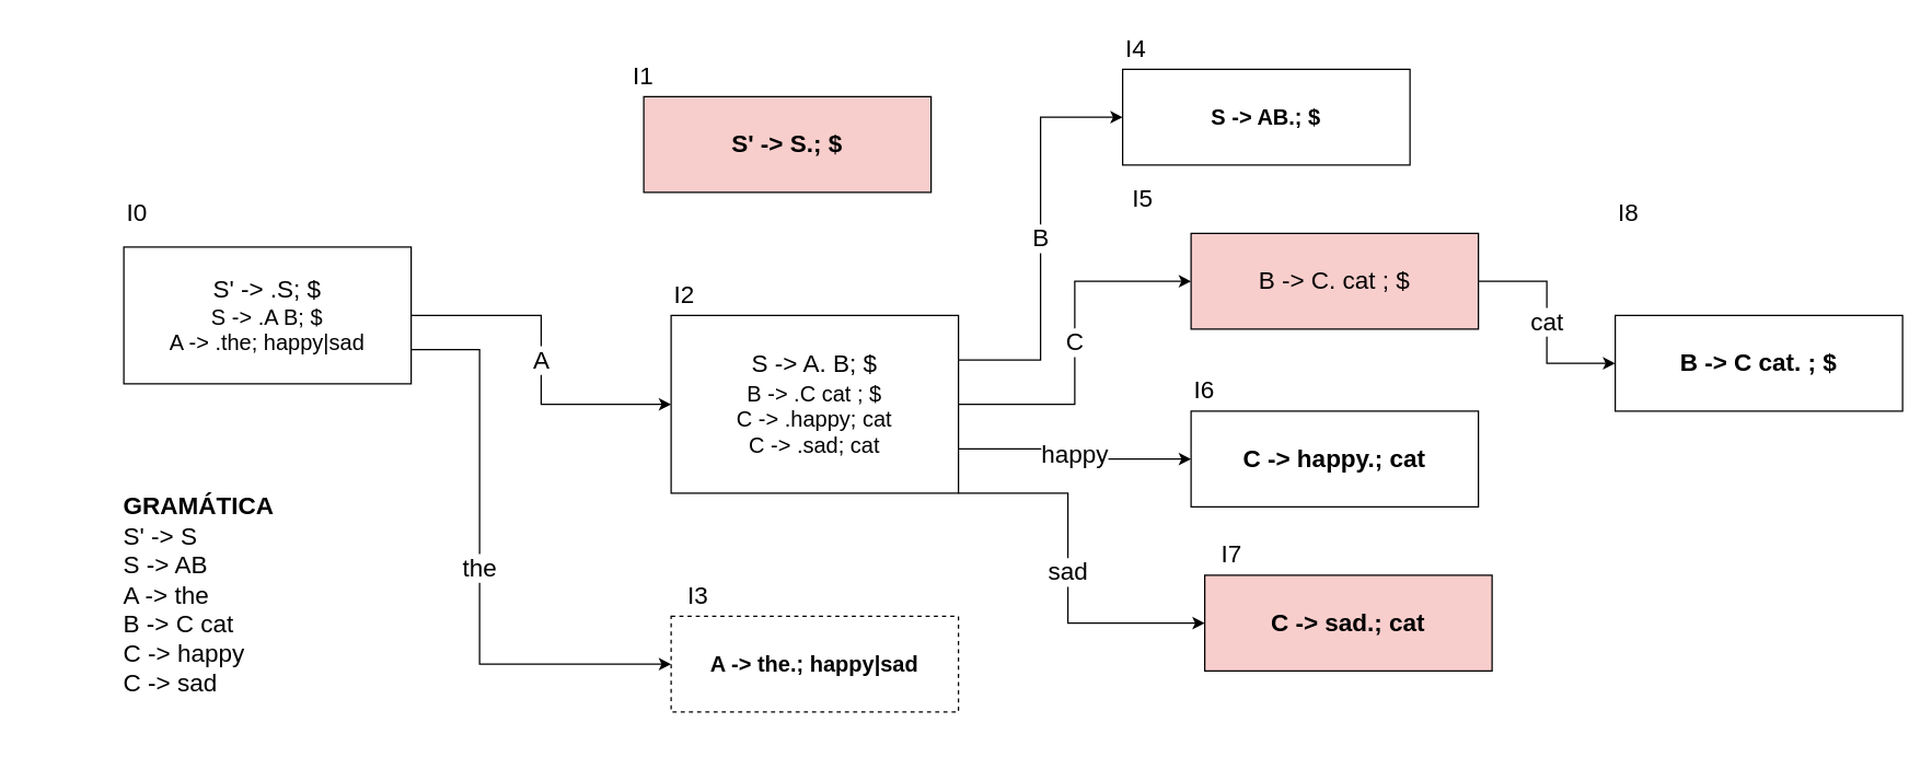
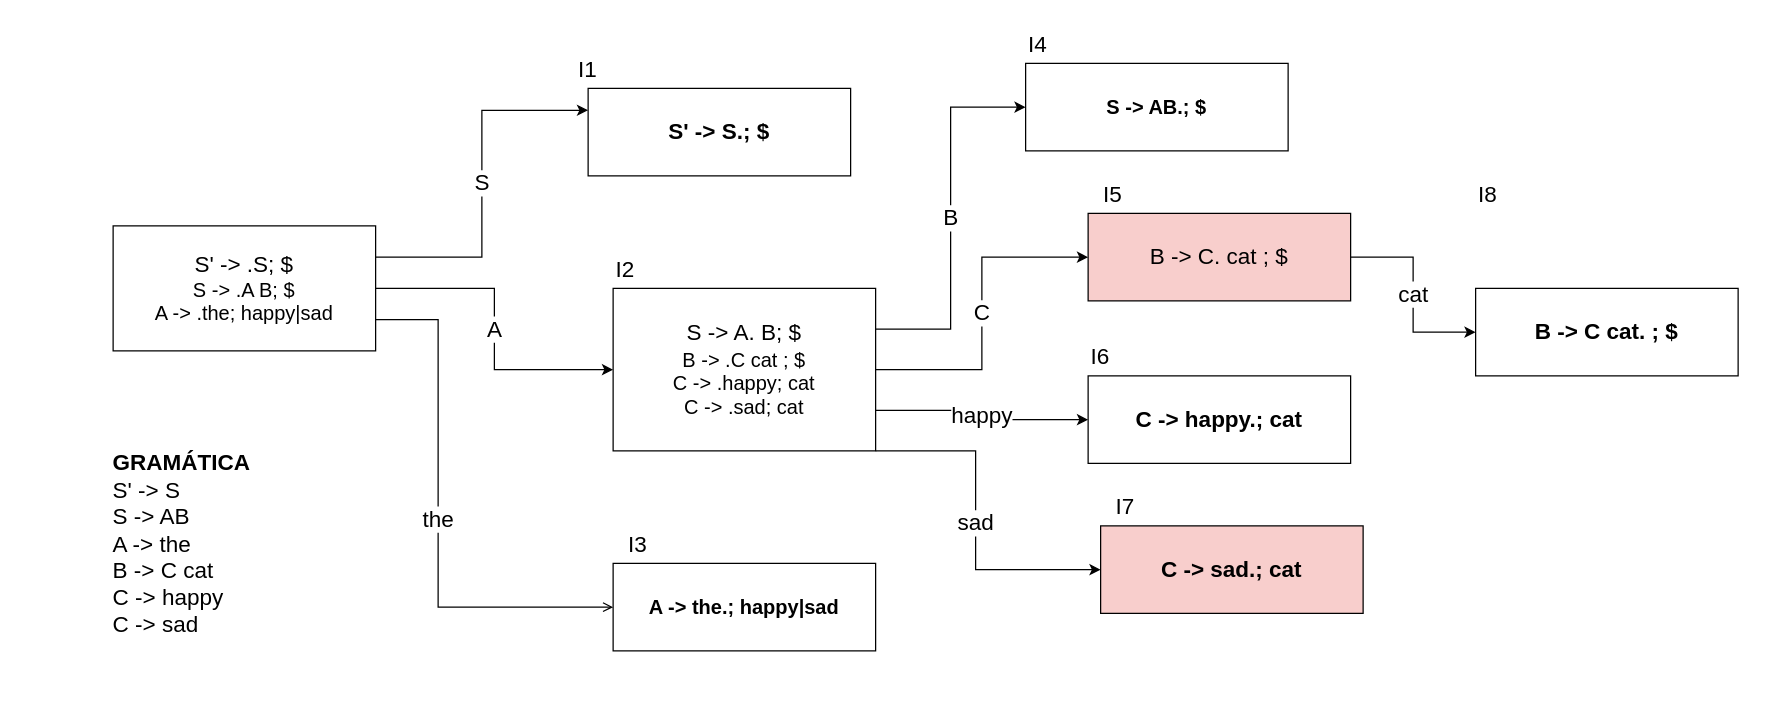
  <mxCell id="0" />
  <mxCell id="1" parent="0" />
+ <mxCell id="2" value="S" style="edgeStyle=orthogonalEdgeStyle;rounded=0;orthogonalLoop=1;jettySize=auto;html=1;exitX=1;exitY=0.25;exitDx=0;exitDy=0;entryX=0;entryY=0.25;entryDx=0;entryDy=0;fontSize=18;" parent="1" source="5" target="8" edge="1"><mxGeometry relative="1" as="geometry" /></mxCell>
  <mxCell id="3" value="A" style="edgeStyle=orthogonalEdgeStyle;rounded=0;orthogonalLoop=1;jettySize=auto;html=1;exitX=1;exitY=0.5;exitDx=0;exitDy=0;entryX=0;entryY=0.5;entryDx=0;entryDy=0;fontSize=18;" parent="1" source="5" target="14" edge="1"><mxGeometry relative="1" as="geometry" /></mxCell>
- <mxCell id="4" value="the" style="edgeStyle=orthogonalEdgeStyle;rounded=0;orthogonalLoop=1;jettySize=auto;html=1;exitX=1;exitY=0.75;exitDx=0;exitDy=0;entryX=0;entryY=0.5;entryDx=0;entryDy=0;fontSize=18;" parent="1" source="5" target="16" edge="1"><mxGeometry relative="1" as="geometry"><Array as="points"><mxPoint x="350" y="255" /><mxPoint x="350" y="485" /></Array></mxGeometry></mxCell>
+ <mxCell id="4" value="the" style="edgeStyle=orthogonalEdgeStyle;rounded=0;orthogonalLoop=1;jettySize=auto;html=1;exitX=1;exitY=0.75;exitDx=0;exitDy=0;entryX=0;entryY=0.5;entryDx=0;entryDy=0;fontSize=18;endArrow=open;" parent="1" source="5" target="16" edge="1"><mxGeometry relative="1" as="geometry"><Array as="points"><mxPoint x="350" y="255" /><mxPoint x="350" y="485" /></Array></mxGeometry></mxCell>
  <mxCell id="5" value="&lt;div&gt;&lt;font style=&quot;font-size: 18px&quot;&gt;S' -&amp;gt; .S; $&lt;/font&gt;&lt;/div&gt;&lt;div&gt;&lt;font size=&quot;3&quot;&gt;S -&amp;gt; .A B; $&lt;/font&gt;&lt;/div&gt;&lt;div&gt;&lt;font size=&quot;3&quot;&gt;A -&amp;gt; .the; happy|sad&lt;/font&gt;&lt;/div&gt;" style="rounded=0;whiteSpace=wrap;html=1;" parent="1" vertex="1"><mxGeometry x="90" y="180" width="210" height="100" as="geometry" /></mxCell>
- <mxCell id="6" value="I0" style="text;html=1;strokeColor=none;fillColor=none;align=center;verticalAlign=middle;whiteSpace=wrap;rounded=0;fontSize=18;" parent="1" vertex="1"><mxGeometry x="70" y="140" width="60" height="30" as="geometry" /></mxCell>
  <mxCell id="7" value="&lt;div&gt;&lt;b style=&quot;text-align: left&quot;&gt;GRAMÁTICA&lt;/b&gt;&lt;br&gt;&lt;/div&gt;&lt;div style=&quot;text-align: left&quot;&gt;S' -&amp;gt; S&amp;nbsp;&lt;/div&gt;&lt;div style=&quot;text-align: left&quot;&gt;S -&amp;gt; AB&lt;/div&gt;&lt;div style=&quot;text-align: left&quot;&gt;A -&amp;gt; the&lt;/div&gt;&lt;div style=&quot;text-align: left&quot;&gt;B -&amp;gt; C cat&lt;/div&gt;&lt;div style=&quot;text-align: left&quot;&gt;C -&amp;gt; happy&lt;/div&gt;&lt;div style=&quot;text-align: left&quot;&gt;C -&amp;gt; sad&lt;/div&gt;" style="text;html=1;strokeColor=none;fillColor=none;align=center;verticalAlign=middle;whiteSpace=wrap;rounded=0;fontSize=18;" parent="1" vertex="1"><mxGeometry x="20" y="330" width="250" height="210" as="geometry" /></mxCell>
- <mxCell id="8" value="&lt;span style=&quot;font-size: 18px&quot;&gt;&lt;b&gt;S' -&amp;gt; S.; $&lt;/b&gt;&lt;/span&gt;" style="rounded=0;whiteSpace=wrap;html=1;fillColor=#f8cecc;" parent="1" vertex="1"><mxGeometry x="470" y="70" width="210" height="70" as="geometry" /></mxCell>
+ <mxCell id="8" value="&lt;span style=&quot;font-size: 18px&quot;&gt;&lt;b&gt;S' -&amp;gt; S.; $&lt;/b&gt;&lt;/span&gt;" style="rounded=0;whiteSpace=wrap;html=1;" parent="1" vertex="1"><mxGeometry x="470" y="70" width="210" height="70" as="geometry" /></mxCell>
  <mxCell id="9" value="I1" style="text;html=1;strokeColor=none;fillColor=none;align=center;verticalAlign=middle;whiteSpace=wrap;rounded=0;fontSize=18;" parent="1" vertex="1"><mxGeometry x="440" y="40" width="60" height="30" as="geometry" /></mxCell>
  <mxCell id="10" value="B" style="edgeStyle=orthogonalEdgeStyle;rounded=0;orthogonalLoop=1;jettySize=auto;html=1;exitX=1;exitY=0.25;exitDx=0;exitDy=0;entryX=0;entryY=0.5;entryDx=0;entryDy=0;fontSize=18;" parent="1" source="14" target="18" edge="1"><mxGeometry relative="1" as="geometry" /></mxCell>
  <mxCell id="11" value="C" style="edgeStyle=orthogonalEdgeStyle;rounded=0;orthogonalLoop=1;jettySize=auto;html=1;exitX=1;exitY=0.5;exitDx=0;exitDy=0;entryX=0;entryY=0.5;entryDx=0;entryDy=0;fontSize=18;" parent="1" source="14" target="21" edge="1"><mxGeometry relative="1" as="geometry" /></mxCell>
  <mxCell id="12" value="happy" style="edgeStyle=orthogonalEdgeStyle;rounded=0;orthogonalLoop=1;jettySize=auto;html=1;exitX=1;exitY=0.75;exitDx=0;exitDy=0;entryX=0;entryY=0.5;entryDx=0;entryDy=0;fontSize=18;" parent="1" source="14" target="23" edge="1"><mxGeometry relative="1" as="geometry" /></mxCell>
  <mxCell id="13" value="sad" style="edgeStyle=orthogonalEdgeStyle;rounded=0;orthogonalLoop=1;jettySize=auto;html=1;exitX=1;exitY=1;exitDx=0;exitDy=0;entryX=0;entryY=0.5;entryDx=0;entryDy=0;fontSize=18;" parent="1" source="14" target="25" edge="1"><mxGeometry relative="1" as="geometry"><Array as="points"><mxPoint x="780" y="360" /><mxPoint x="780" y="455" /></Array></mxGeometry></mxCell>
  <mxCell id="14" value="&lt;div&gt;&lt;font style=&quot;font-size: 18px&quot;&gt;S -&amp;gt; A. B; $&lt;/font&gt;&lt;/div&gt;&lt;div&gt;&lt;font size=&quot;3&quot;&gt;B -&amp;gt; .C cat ; $&lt;/font&gt;&lt;/div&gt;&lt;div&gt;&lt;font size=&quot;3&quot;&gt;C -&amp;gt; .happy; cat&lt;/font&gt;&lt;/div&gt;&lt;div&gt;&lt;font size=&quot;3&quot;&gt;C -&amp;gt; .sad; cat&lt;/font&gt;&lt;/div&gt;" style="rounded=0;whiteSpace=wrap;html=1;" parent="1" vertex="1"><mxGeometry x="490" y="230" width="210" height="130" as="geometry" /></mxCell>
  <mxCell id="15" value="I2" style="text;html=1;strokeColor=none;fillColor=none;align=center;verticalAlign=middle;whiteSpace=wrap;rounded=0;fontSize=18;" parent="1" vertex="1"><mxGeometry x="470" y="200" width="60" height="30" as="geometry" /></mxCell>
- <mxCell id="16" value="&lt;span style=&quot;font-size: medium&quot;&gt;&lt;b&gt;A -&amp;gt; the.; happy|sad&lt;/b&gt;&lt;/span&gt;" style="rounded=0;whiteSpace=wrap;html=1;dashed=1;" parent="1" vertex="1"><mxGeometry x="490" y="450" width="210" height="70" as="geometry" /></mxCell>
+ <mxCell id="16" value="&lt;span style=&quot;font-size: medium&quot;&gt;&lt;b&gt;A -&amp;gt; the.; happy|sad&lt;/b&gt;&lt;/span&gt;" style="rounded=0;whiteSpace=wrap;html=1;" parent="1" vertex="1"><mxGeometry x="490" y="450" width="210" height="70" as="geometry" /></mxCell>
  <mxCell id="17" value="I3" style="text;html=1;strokeColor=none;fillColor=none;align=center;verticalAlign=middle;whiteSpace=wrap;rounded=0;fontSize=18;" parent="1" vertex="1"><mxGeometry x="480" y="420" width="60" height="30" as="geometry" /></mxCell>
  <mxCell id="18" value="&lt;span style=&quot;font-size: medium&quot;&gt;&lt;b&gt;S -&amp;gt; AB.; $&lt;/b&gt;&lt;br&gt;&lt;/span&gt;" style="rounded=0;whiteSpace=wrap;html=1;" parent="1" vertex="1"><mxGeometry x="820" y="50" width="210" height="70" as="geometry" /></mxCell>
  <mxCell id="19" value="I4" style="text;html=1;strokeColor=none;fillColor=none;align=center;verticalAlign=middle;whiteSpace=wrap;rounded=0;fontSize=18;" parent="1" vertex="1"><mxGeometry x="800" y="20" width="60" height="30" as="geometry" /></mxCell>
  <mxCell id="20" value="cat" style="edgeStyle=orthogonalEdgeStyle;rounded=0;orthogonalLoop=1;jettySize=auto;html=1;exitX=1;exitY=0.5;exitDx=0;exitDy=0;entryX=0;entryY=0.5;entryDx=0;entryDy=0;fontSize=18;" parent="1" source="21" target="27" edge="1"><mxGeometry relative="1" as="geometry" /></mxCell>
  <mxCell id="21" value="&lt;span style=&quot;font-size: 18px ; text-align: left&quot;&gt;B -&amp;gt; C. cat ; $&lt;/span&gt;" style="rounded=0;whiteSpace=wrap;html=1;fillColor=#f8cecc;" parent="1" vertex="1"><mxGeometry x="870" y="170" width="210" height="70" as="geometry" /></mxCell>
- <mxCell id="22" value="I5" style="text;html=1;strokeColor=none;fillColor=none;align=center;verticalAlign=middle;whiteSpace=wrap;rounded=0;fontSize=18;" parent="1" vertex="1"><mxGeometry x="805" y="130" width="60" height="30" as="geometry" /></mxCell>
+ <mxCell id="22" value="I5" style="text;html=1;strokeColor=none;fillColor=none;align=center;verticalAlign=middle;whiteSpace=wrap;rounded=0;fontSize=18;" parent="1" vertex="1"><mxGeometry x="860" y="140" width="60" height="30" as="geometry" /></mxCell>
  <mxCell id="23" value="&lt;span style=&quot;font-size: 18px ; text-align: left&quot;&gt;&lt;b&gt;C -&amp;gt; happy.; cat&lt;/b&gt;&lt;/span&gt;" style="rounded=0;whiteSpace=wrap;html=1;" parent="1" vertex="1"><mxGeometry x="870" y="300" width="210" height="70" as="geometry" /></mxCell>
  <mxCell id="24" value="I6" style="text;html=1;strokeColor=none;fillColor=none;align=center;verticalAlign=middle;whiteSpace=wrap;rounded=0;fontSize=18;" parent="1" vertex="1"><mxGeometry x="850" y="270" width="60" height="30" as="geometry" /></mxCell>
  <mxCell id="25" value="&lt;span style=&quot;font-size: 18px ; text-align: left&quot;&gt;&lt;b&gt;C -&amp;gt; sad.; cat&lt;/b&gt;&lt;/span&gt;" style="rounded=0;whiteSpace=wrap;html=1;fillColor=#f8cecc;" parent="1" vertex="1"><mxGeometry x="880" y="420" width="210" height="70" as="geometry" /></mxCell>
  <mxCell id="26" value="I7" style="text;html=1;strokeColor=none;fillColor=none;align=center;verticalAlign=middle;whiteSpace=wrap;rounded=0;fontSize=18;" parent="1" vertex="1"><mxGeometry x="870" y="390" width="60" height="30" as="geometry" /></mxCell>
  <mxCell id="27" value="&lt;span style=&quot;font-size: 18px ; text-align: left&quot;&gt;&lt;b&gt;B -&amp;gt; C cat. ; $&lt;/b&gt;&lt;/span&gt;" style="rounded=0;whiteSpace=wrap;html=1;" parent="1" vertex="1"><mxGeometry x="1180" y="230" width="210" height="70" as="geometry" /></mxCell>
  <mxCell id="28" value="I8" style="text;html=1;strokeColor=none;fillColor=none;align=center;verticalAlign=middle;whiteSpace=wrap;rounded=0;fontSize=18;" parent="1" vertex="1"><mxGeometry x="1160" y="140" width="60" height="30" as="geometry" /></mxCell>
